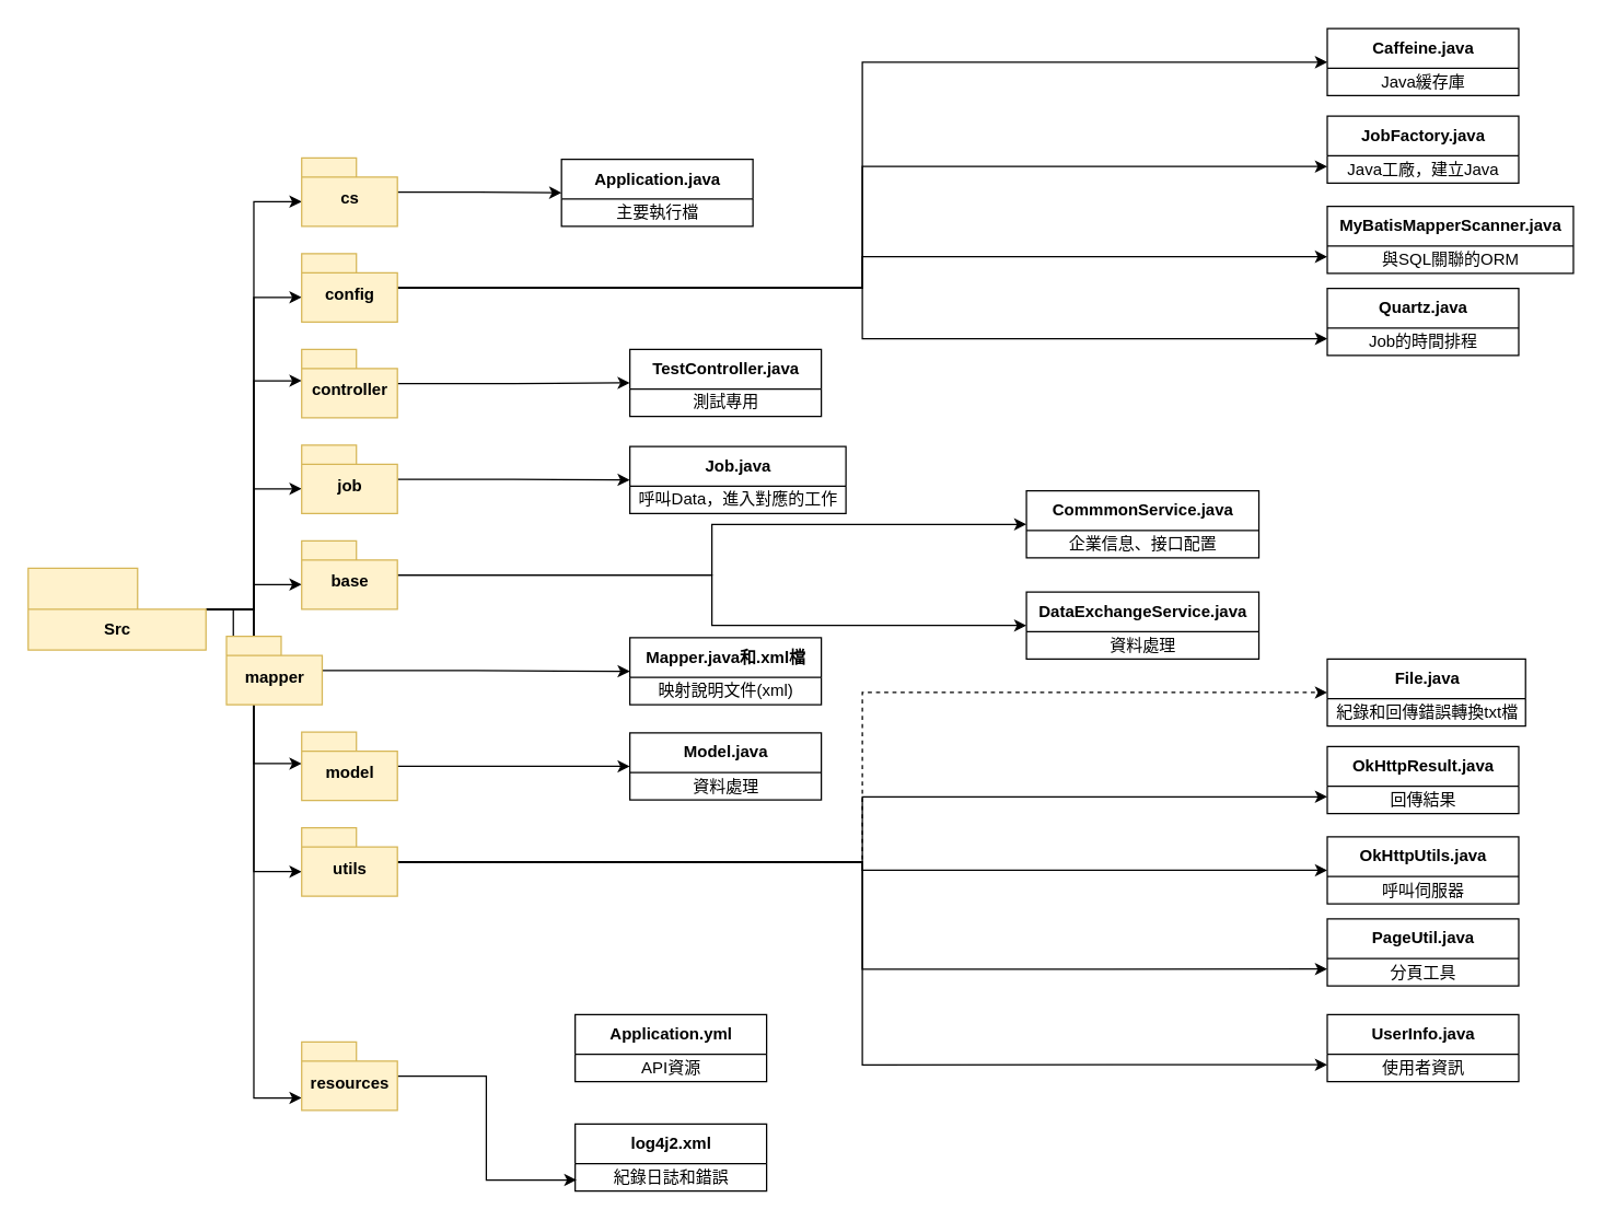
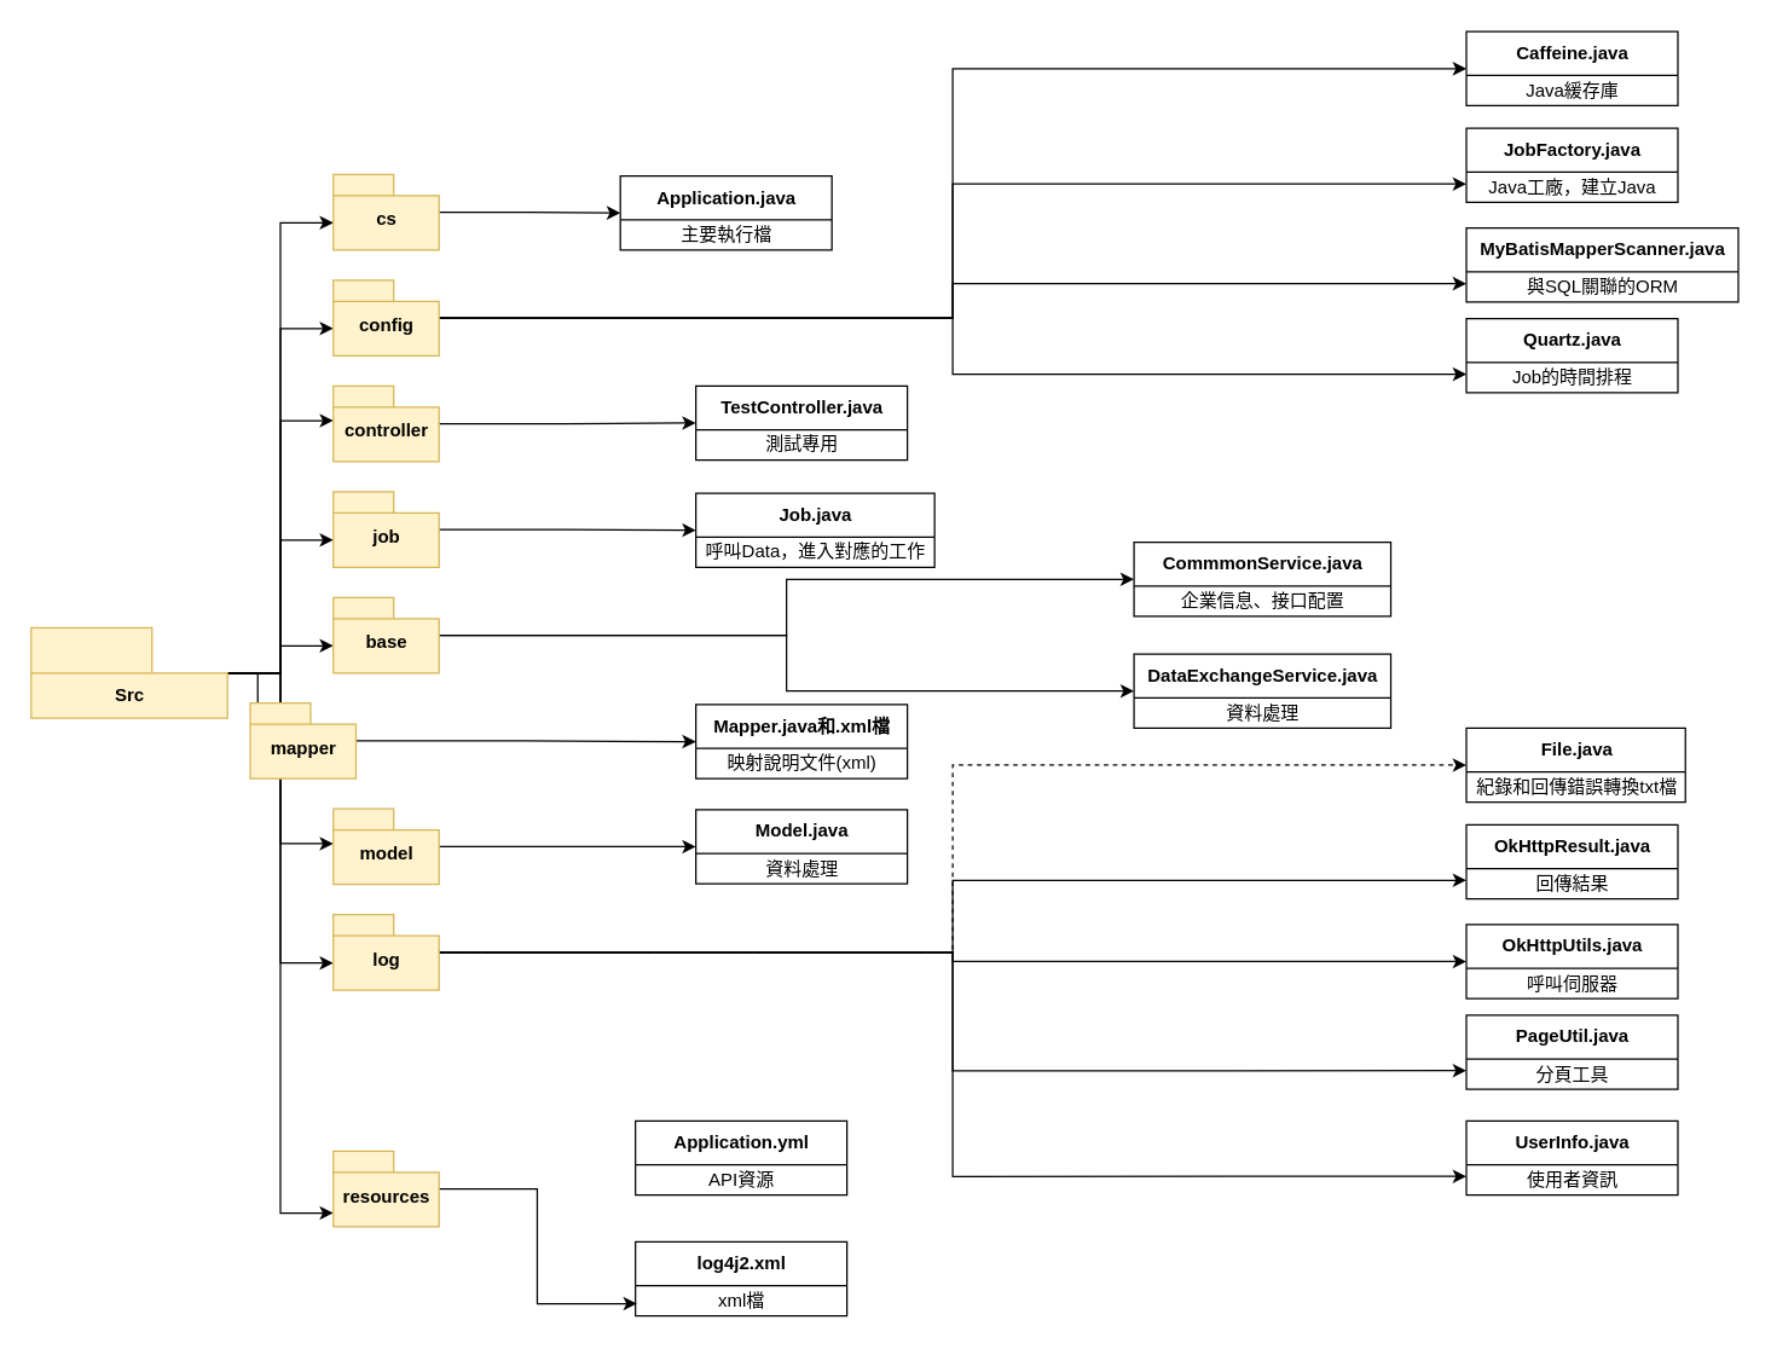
  <mxCell id="0" />
  <mxCell id="1" parent="0" />
  <mxCell id="2" style="edgeStyle=orthogonalEdgeStyle;rounded=0;orthogonalLoop=1;jettySize=auto;html=1;entryX=0;entryY=0;entryDx=0;entryDy=23;entryPerimeter=0;" edge="1" parent="1" source="11" target="27"><mxGeometry relative="1" as="geometry" /></mxCell>
  <mxCell id="3" style="edgeStyle=orthogonalEdgeStyle;rounded=0;orthogonalLoop=1;jettySize=auto;html=1;entryX=0;entryY=0;entryDx=0;entryDy=23;entryPerimeter=0;" edge="1" parent="1" source="11" target="29"><mxGeometry relative="1" as="geometry" /></mxCell>
  <mxCell id="4" style="edgeStyle=orthogonalEdgeStyle;rounded=0;orthogonalLoop=1;jettySize=auto;html=1;entryX=0;entryY=0;entryDx=0;entryDy=32;entryPerimeter=0;" edge="1" parent="1" source="11" target="25"><mxGeometry relative="1" as="geometry" /></mxCell>
  <mxCell id="5" style="edgeStyle=orthogonalEdgeStyle;rounded=0;orthogonalLoop=1;jettySize=auto;html=1;entryX=0;entryY=0;entryDx=0;entryDy=32;entryPerimeter=0;" edge="1" parent="1" source="11" target="22"><mxGeometry relative="1" as="geometry" /></mxCell>
  <mxCell id="6" style="edgeStyle=orthogonalEdgeStyle;rounded=0;orthogonalLoop=1;jettySize=auto;html=1;entryX=0;entryY=0;entryDx=0;entryDy=23;entryPerimeter=0;" edge="1" parent="1" source="11" target="20"><mxGeometry relative="1" as="geometry" /></mxCell>
  <mxCell id="7" style="edgeStyle=orthogonalEdgeStyle;rounded=0;orthogonalLoop=1;jettySize=auto;html=1;entryX=0;entryY=0;entryDx=0;entryDy=32;entryPerimeter=0;" edge="1" parent="1" source="11" target="18"><mxGeometry relative="1" as="geometry" /></mxCell>
  <mxCell id="8" style="edgeStyle=orthogonalEdgeStyle;rounded=0;orthogonalLoop=1;jettySize=auto;html=1;entryX=0;entryY=0;entryDx=0;entryDy=32;entryPerimeter=0;" edge="1" parent="1" source="11" target="13"><mxGeometry relative="1" as="geometry" /></mxCell>
  <mxCell id="9" style="edgeStyle=orthogonalEdgeStyle;rounded=0;orthogonalLoop=1;jettySize=auto;html=1;entryX=0;entryY=0;entryDx=0;entryDy=32;entryPerimeter=0;" edge="1" parent="1" source="11" target="35"><mxGeometry relative="1" as="geometry" /></mxCell>
  <mxCell id="10" style="edgeStyle=orthogonalEdgeStyle;rounded=0;orthogonalLoop=1;jettySize=auto;html=1;entryX=0;entryY=0;entryDx=0;entryDy=41;entryPerimeter=0;" edge="1" parent="1" source="11" target="69"><mxGeometry relative="1" as="geometry" /></mxCell>
  <mxCell id="11" value="Src" style="shape=folder;fontStyle=1;tabWidth=80;tabHeight=30;tabPosition=left;html=1;boundedLbl=1;fillColor=#fff2cc;strokeColor=#d6b656;" vertex="1" parent="1"><mxGeometry x="20" y="415" width="130" height="60" as="geometry" /></mxCell>
  <mxCell id="12" style="edgeStyle=orthogonalEdgeStyle;rounded=0;orthogonalLoop=1;jettySize=auto;html=1;entryX=0;entryY=0.5;entryDx=0;entryDy=0;" edge="1" parent="1" source="13" target="36"><mxGeometry relative="1" as="geometry"><mxPoint x="350" y="25" as="targetPoint" /></mxGeometry></mxCell>
  <mxCell id="13" value="cs" style="shape=folder;fontStyle=1;spacingTop=10;tabWidth=40;tabHeight=14;tabPosition=left;html=1;fillColor=#fff2cc;strokeColor=#d6b656;" vertex="1" parent="1"><mxGeometry x="220" y="115" width="70" height="50" as="geometry" /></mxCell>
  <mxCell id="14" style="edgeStyle=orthogonalEdgeStyle;rounded=0;orthogonalLoop=1;jettySize=auto;html=1;entryX=0;entryY=0.5;entryDx=0;entryDy=0;" edge="1" parent="1" source="18" target="38"><mxGeometry relative="1" as="geometry" /></mxCell>
  <mxCell id="15" style="edgeStyle=orthogonalEdgeStyle;rounded=0;orthogonalLoop=1;jettySize=auto;html=1;entryX=0;entryY=0.75;entryDx=0;entryDy=0;" edge="1" parent="1" source="18" target="40"><mxGeometry relative="1" as="geometry" /></mxCell>
  <mxCell id="16" style="edgeStyle=orthogonalEdgeStyle;rounded=0;orthogonalLoop=1;jettySize=auto;html=1;entryX=0;entryY=0.75;entryDx=0;entryDy=0;" edge="1" parent="1" source="18" target="42"><mxGeometry relative="1" as="geometry" /></mxCell>
  <mxCell id="17" style="edgeStyle=orthogonalEdgeStyle;rounded=0;orthogonalLoop=1;jettySize=auto;html=1;entryX=0;entryY=0.75;entryDx=0;entryDy=0;" edge="1" parent="1" source="18" target="44"><mxGeometry relative="1" as="geometry" /></mxCell>
  <mxCell id="18" value="config" style="shape=folder;fontStyle=1;spacingTop=10;tabWidth=40;tabHeight=14;tabPosition=left;html=1;fillColor=#fff2cc;strokeColor=#d6b656;" vertex="1" parent="1"><mxGeometry x="220" y="185" width="70" height="50" as="geometry" /></mxCell>
  <mxCell id="19" style="edgeStyle=orthogonalEdgeStyle;rounded=0;orthogonalLoop=1;jettySize=auto;html=1;entryX=0;entryY=0.5;entryDx=0;entryDy=0;" edge="1" parent="1" source="20" target="60"><mxGeometry relative="1" as="geometry" /></mxCell>
  <mxCell id="20" value="controller" style="shape=folder;fontStyle=1;spacingTop=10;tabWidth=40;tabHeight=14;tabPosition=left;html=1;fillColor=#fff2cc;strokeColor=#d6b656;" vertex="1" parent="1"><mxGeometry x="220" y="255" width="70" height="50" as="geometry" /></mxCell>
  <mxCell id="21" style="edgeStyle=orthogonalEdgeStyle;rounded=0;orthogonalLoop=1;jettySize=auto;html=1;entryX=0;entryY=0.5;entryDx=0;entryDy=0;" edge="1" parent="1" source="22" target="64"><mxGeometry relative="1" as="geometry" /></mxCell>
  <mxCell id="22" value="job" style="shape=folder;fontStyle=1;spacingTop=10;tabWidth=40;tabHeight=14;tabPosition=left;html=1;fillColor=#fff2cc;strokeColor=#d6b656;" vertex="1" parent="1"><mxGeometry x="220" y="325" width="70" height="50" as="geometry" /></mxCell>
  <mxCell id="23" style="edgeStyle=orthogonalEdgeStyle;rounded=0;orthogonalLoop=1;jettySize=auto;html=1;entryX=0;entryY=0.5;entryDx=0;entryDy=0;" edge="1" parent="1" source="25" target="46"><mxGeometry relative="1" as="geometry" /></mxCell>
  <mxCell id="24" style="edgeStyle=orthogonalEdgeStyle;rounded=0;orthogonalLoop=1;jettySize=auto;html=1;entryX=0;entryY=0.5;entryDx=0;entryDy=0;" edge="1" parent="1" source="25" target="48"><mxGeometry relative="1" as="geometry" /></mxCell>
  <mxCell id="25" value="base" style="shape=folder;fontStyle=1;spacingTop=10;tabWidth=40;tabHeight=14;tabPosition=left;html=1;fillColor=#fff2cc;strokeColor=#d6b656;" vertex="1" parent="1"><mxGeometry x="220" y="395" width="70" height="50" as="geometry" /></mxCell>
  <mxCell id="26" style="edgeStyle=orthogonalEdgeStyle;rounded=0;orthogonalLoop=1;jettySize=auto;html=1;entryX=0;entryY=0.5;entryDx=0;entryDy=0;" edge="1" parent="1" source="27" target="66"><mxGeometry relative="1" as="geometry" /></mxCell>
  <mxCell id="27" value="mapper" style="shape=folder;fontStyle=1;spacingTop=10;tabWidth=40;tabHeight=14;tabPosition=left;html=1;fillColor=#fff2cc;strokeColor=#d6b656;" vertex="1" parent="1"><mxGeometry x="165" y="465" width="70" height="50" as="geometry" /></mxCell>
  <mxCell id="28" style="edgeStyle=orthogonalEdgeStyle;rounded=0;orthogonalLoop=1;jettySize=auto;html=1;entryX=0;entryY=0.5;entryDx=0;entryDy=0;" edge="1" parent="1" source="29" target="62"><mxGeometry relative="1" as="geometry" /></mxCell>
  <mxCell id="29" value="model" style="shape=folder;fontStyle=1;spacingTop=10;tabWidth=40;tabHeight=14;tabPosition=left;html=1;fillColor=#fff2cc;strokeColor=#d6b656;" vertex="1" parent="1"><mxGeometry x="220" y="535" width="70" height="50" as="geometry" /></mxCell>
  <mxCell id="30" style="edgeStyle=orthogonalEdgeStyle;rounded=0;orthogonalLoop=1;jettySize=auto;html=1;entryX=0;entryY=0.5;entryDx=0;entryDy=0;dashed=1;" edge="1" parent="1" source="35" target="50"><mxGeometry relative="1" as="geometry" /></mxCell>
  <mxCell id="31" style="edgeStyle=orthogonalEdgeStyle;rounded=0;orthogonalLoop=1;jettySize=auto;html=1;entryX=0;entryY=0.75;entryDx=0;entryDy=0;" edge="1" parent="1" source="35" target="52"><mxGeometry relative="1" as="geometry" /></mxCell>
  <mxCell id="32" style="edgeStyle=orthogonalEdgeStyle;rounded=0;orthogonalLoop=1;jettySize=auto;html=1;entryX=0;entryY=0.5;entryDx=0;entryDy=0;" edge="1" parent="1" source="35" target="54"><mxGeometry relative="1" as="geometry" /></mxCell>
  <mxCell id="33" style="edgeStyle=orthogonalEdgeStyle;rounded=0;orthogonalLoop=1;jettySize=auto;html=1;entryX=0;entryY=0.75;entryDx=0;entryDy=0;" edge="1" parent="1" source="35" target="56"><mxGeometry relative="1" as="geometry" /></mxCell>
  <mxCell id="34" style="edgeStyle=orthogonalEdgeStyle;rounded=0;orthogonalLoop=1;jettySize=auto;html=1;entryX=0;entryY=0.75;entryDx=0;entryDy=0;" edge="1" parent="1" source="35" target="58"><mxGeometry relative="1" as="geometry" /></mxCell>
- <mxCell id="35" value="utils" style="shape=folder;fontStyle=1;spacingTop=10;tabWidth=40;tabHeight=14;tabPosition=left;html=1;fillColor=#fff2cc;strokeColor=#d6b656;" vertex="1" parent="1"><mxGeometry x="220" y="605" width="70" height="50" as="geometry" /></mxCell>
+ <mxCell id="35" value="log" style="shape=folder;fontStyle=1;spacingTop=10;tabWidth=40;tabHeight=14;tabPosition=left;html=1;fillColor=#fff2cc;strokeColor=#d6b656;" vertex="1" parent="1"><mxGeometry x="220" y="605" width="70" height="50" as="geometry" /></mxCell>
  <mxCell id="36" value="Application.java" style="swimlane;fontStyle=1;align=center;verticalAlign=middle;childLayout=stackLayout;horizontal=1;startSize=29;horizontalStack=0;resizeParent=1;resizeParentMax=0;resizeLast=0;collapsible=0;marginBottom=0;html=1;" vertex="1" parent="1"><mxGeometry x="410" y="116" width="140" height="49" as="geometry" /></mxCell>
  <mxCell id="37" value="主要執行檔" style="text;html=1;align=center;verticalAlign=middle;resizable=0;points=[];autosize=1;strokeColor=none;" vertex="1" parent="36"><mxGeometry y="29" width="140" height="20" as="geometry" /></mxCell>
  <mxCell id="38" value="Caffeine.java" style="swimlane;fontStyle=1;align=center;verticalAlign=middle;childLayout=stackLayout;horizontal=1;startSize=29;horizontalStack=0;resizeParent=1;resizeParentMax=0;resizeLast=0;collapsible=0;marginBottom=0;html=1;" vertex="1" parent="1"><mxGeometry x="970" y="20.5" width="140" height="49" as="geometry" /></mxCell>
  <mxCell id="39" value="Java緩存庫" style="text;html=1;align=center;verticalAlign=middle;resizable=0;points=[];autosize=1;strokeColor=none;" vertex="1" parent="38"><mxGeometry y="29" width="140" height="20" as="geometry" /></mxCell>
  <mxCell id="40" value="JobFactory.java" style="swimlane;fontStyle=1;align=center;verticalAlign=middle;childLayout=stackLayout;horizontal=1;startSize=29;horizontalStack=0;resizeParent=1;resizeParentMax=0;resizeLast=0;collapsible=0;marginBottom=0;html=1;" vertex="1" parent="1"><mxGeometry x="970" y="84.5" width="140" height="49" as="geometry" /></mxCell>
  <mxCell id="41" value="Java工廠，建立Java" style="text;html=1;align=center;verticalAlign=middle;resizable=0;points=[];autosize=1;strokeColor=none;" vertex="1" parent="40"><mxGeometry y="29" width="140" height="20" as="geometry" /></mxCell>
  <mxCell id="42" value="MyBatisMapperScanner.java" style="swimlane;fontStyle=1;align=center;verticalAlign=middle;childLayout=stackLayout;horizontal=1;startSize=29;horizontalStack=0;resizeParent=1;resizeParentMax=0;resizeLast=0;collapsible=0;marginBottom=0;html=1;" vertex="1" parent="1"><mxGeometry x="970" y="150.5" width="180" height="49" as="geometry" /></mxCell>
  <mxCell id="43" value="與SQL關聯的ORM" style="text;html=1;align=center;verticalAlign=middle;resizable=0;points=[];autosize=1;strokeColor=none;" vertex="1" parent="42"><mxGeometry y="29" width="180" height="20" as="geometry" /></mxCell>
  <mxCell id="44" value="Quartz.java" style="swimlane;fontStyle=1;align=center;verticalAlign=middle;childLayout=stackLayout;horizontal=1;startSize=29;horizontalStack=0;resizeParent=1;resizeParentMax=0;resizeLast=0;collapsible=0;marginBottom=0;html=1;" vertex="1" parent="1"><mxGeometry x="970" y="210.5" width="140" height="49" as="geometry" /></mxCell>
  <mxCell id="45" value="Job的時間排程" style="text;html=1;align=center;verticalAlign=middle;resizable=0;points=[];autosize=1;strokeColor=none;" vertex="1" parent="44"><mxGeometry y="29" width="140" height="20" as="geometry" /></mxCell>
  <mxCell id="46" value="CommmonService.java" style="swimlane;fontStyle=1;align=center;verticalAlign=middle;childLayout=stackLayout;horizontal=1;startSize=29;horizontalStack=0;resizeParent=1;resizeParentMax=0;resizeLast=0;collapsible=0;marginBottom=0;html=1;" vertex="1" parent="1"><mxGeometry x="750" y="358.5" width="170" height="49" as="geometry" /></mxCell>
  <mxCell id="47" value="企業信息、接口配置" style="text;html=1;align=center;verticalAlign=middle;resizable=0;points=[];autosize=1;strokeColor=none;" vertex="1" parent="46"><mxGeometry y="29" width="170" height="20" as="geometry" /></mxCell>
  <mxCell id="48" value="DataExchangeService.java" style="swimlane;fontStyle=1;align=center;verticalAlign=middle;childLayout=stackLayout;horizontal=1;startSize=29;horizontalStack=0;resizeParent=1;resizeParentMax=0;resizeLast=0;collapsible=0;marginBottom=0;html=1;" vertex="1" parent="1"><mxGeometry x="750" y="432.5" width="170" height="49" as="geometry" /></mxCell>
  <mxCell id="49" value="資料處理" style="text;html=1;align=center;verticalAlign=middle;resizable=0;points=[];autosize=1;strokeColor=none;" vertex="1" parent="48"><mxGeometry y="29" width="170" height="20" as="geometry" /></mxCell>
  <mxCell id="50" value="File.java" style="swimlane;fontStyle=1;align=center;verticalAlign=middle;childLayout=stackLayout;horizontal=1;startSize=29;horizontalStack=0;resizeParent=1;resizeParentMax=0;resizeLast=0;collapsible=0;marginBottom=0;html=1;" vertex="1" parent="1"><mxGeometry x="970" y="481.5" width="145" height="49" as="geometry" /></mxCell>
  <mxCell id="51" value="紀錄和回傳錯誤轉換txt檔" style="text;html=1;align=center;verticalAlign=middle;resizable=0;points=[];autosize=1;strokeColor=none;" vertex="1" parent="50"><mxGeometry y="29" width="145" height="20" as="geometry" /></mxCell>
  <mxCell id="52" value="OkHttpResult.java" style="swimlane;fontStyle=1;align=center;verticalAlign=middle;childLayout=stackLayout;horizontal=1;startSize=29;horizontalStack=0;resizeParent=1;resizeParentMax=0;resizeLast=0;collapsible=0;marginBottom=0;html=1;" vertex="1" parent="1"><mxGeometry x="970" y="545.5" width="140" height="49" as="geometry" /></mxCell>
  <mxCell id="53" value="回傳結果" style="text;html=1;align=center;verticalAlign=middle;resizable=0;points=[];autosize=1;strokeColor=none;" vertex="1" parent="52"><mxGeometry y="29" width="140" height="20" as="geometry" /></mxCell>
  <mxCell id="54" value="OkHttpUtils.java" style="swimlane;fontStyle=1;align=center;verticalAlign=middle;childLayout=stackLayout;horizontal=1;startSize=29;horizontalStack=0;resizeParent=1;resizeParentMax=0;resizeLast=0;collapsible=0;marginBottom=0;html=1;" vertex="1" parent="1"><mxGeometry x="970" y="611.5" width="140" height="49" as="geometry" /></mxCell>
  <mxCell id="55" value="呼叫伺服器" style="text;html=1;align=center;verticalAlign=middle;resizable=0;points=[];autosize=1;strokeColor=none;" vertex="1" parent="54"><mxGeometry y="29" width="140" height="20" as="geometry" /></mxCell>
  <mxCell id="56" value="PageUtil.java" style="swimlane;fontStyle=1;align=center;verticalAlign=middle;childLayout=stackLayout;horizontal=1;startSize=29;horizontalStack=0;resizeParent=1;resizeParentMax=0;resizeLast=0;collapsible=0;marginBottom=0;html=1;" vertex="1" parent="1"><mxGeometry x="970" y="671.5" width="140" height="49" as="geometry" /></mxCell>
  <mxCell id="57" value="分頁工具" style="text;html=1;align=center;verticalAlign=middle;resizable=0;points=[];autosize=1;strokeColor=none;" vertex="1" parent="56"><mxGeometry y="29" width="140" height="20" as="geometry" /></mxCell>
  <mxCell id="58" value="UserInfo.java" style="swimlane;fontStyle=1;align=center;verticalAlign=middle;childLayout=stackLayout;horizontal=1;startSize=29;horizontalStack=0;resizeParent=1;resizeParentMax=0;resizeLast=0;collapsible=0;marginBottom=0;html=1;" vertex="1" parent="1"><mxGeometry x="970" y="741.5" width="140" height="49" as="geometry" /></mxCell>
  <mxCell id="59" value="使用者資訊" style="text;html=1;align=center;verticalAlign=middle;resizable=0;points=[];autosize=1;strokeColor=none;" vertex="1" parent="58"><mxGeometry y="29" width="140" height="20" as="geometry" /></mxCell>
  <mxCell id="60" value="TestController.java" style="swimlane;fontStyle=1;align=center;verticalAlign=middle;childLayout=stackLayout;horizontal=1;startSize=29;horizontalStack=0;resizeParent=1;resizeParentMax=0;resizeLast=0;collapsible=0;marginBottom=0;html=1;" vertex="1" parent="1"><mxGeometry x="460" y="255" width="140" height="49" as="geometry" /></mxCell>
  <mxCell id="61" value="測試專用" style="text;html=1;align=center;verticalAlign=middle;resizable=0;points=[];autosize=1;strokeColor=none;" vertex="1" parent="60"><mxGeometry y="29" width="140" height="20" as="geometry" /></mxCell>
  <mxCell id="62" value="Model.java" style="swimlane;fontStyle=1;align=center;verticalAlign=middle;childLayout=stackLayout;horizontal=1;startSize=29;horizontalStack=0;resizeParent=1;resizeParentMax=0;resizeLast=0;collapsible=0;marginBottom=0;html=1;" vertex="1" parent="1"><mxGeometry x="460" y="535.5" width="140" height="49" as="geometry" /></mxCell>
  <mxCell id="63" value="資料處理" style="text;html=1;align=center;verticalAlign=middle;resizable=0;points=[];autosize=1;strokeColor=none;" vertex="1" parent="62"><mxGeometry y="29" width="140" height="20" as="geometry" /></mxCell>
  <mxCell id="64" value="Job.java" style="swimlane;fontStyle=1;align=center;verticalAlign=middle;childLayout=stackLayout;horizontal=1;startSize=29;horizontalStack=0;resizeParent=1;resizeParentMax=0;resizeLast=0;collapsible=0;marginBottom=0;html=1;" vertex="1" parent="1"><mxGeometry x="460" y="326" width="158" height="49" as="geometry" /></mxCell>
  <mxCell id="65" value="呼叫Data，進入對應的工作" style="text;html=1;align=center;verticalAlign=middle;resizable=0;points=[];autosize=1;strokeColor=none;" vertex="1" parent="64"><mxGeometry y="29" width="158" height="20" as="geometry" /></mxCell>
  <mxCell id="66" value="Mapper.java和.xml檔" style="swimlane;fontStyle=1;align=center;verticalAlign=middle;childLayout=stackLayout;horizontal=1;startSize=29;horizontalStack=0;resizeParent=1;resizeParentMax=0;resizeLast=0;collapsible=0;marginBottom=0;html=1;" vertex="1" parent="1"><mxGeometry x="460" y="466" width="140" height="49" as="geometry" /></mxCell>
  <mxCell id="67" value="映射說明文件(xml)" style="text;html=1;align=center;verticalAlign=middle;resizable=0;points=[];autosize=1;strokeColor=none;" vertex="1" parent="66"><mxGeometry y="29" width="140" height="20" as="geometry" /></mxCell>
  <mxCell id="68" style="edgeStyle=orthogonalEdgeStyle;rounded=0;orthogonalLoop=1;jettySize=auto;html=1;entryX=0.007;entryY=0.6;entryDx=0;entryDy=0;entryPerimeter=0;" edge="1" parent="1" source="69" target="73"><mxGeometry relative="1" as="geometry" /></mxCell>
  <mxCell id="69" value="resources" style="shape=folder;fontStyle=1;spacingTop=10;tabWidth=40;tabHeight=14;tabPosition=left;html=1;fillColor=#fff2cc;strokeColor=#d6b656;" vertex="1" parent="1"><mxGeometry x="220" y="761.5" width="70" height="50" as="geometry" /></mxCell>
  <mxCell id="70" value="Application.yml" style="swimlane;fontStyle=1;align=center;verticalAlign=middle;childLayout=stackLayout;horizontal=1;startSize=29;horizontalStack=0;resizeParent=1;resizeParentMax=0;resizeLast=0;collapsible=0;marginBottom=0;html=1;" vertex="1" parent="1"><mxGeometry x="420" y="741.5" width="140" height="49" as="geometry" /></mxCell>
  <mxCell id="71" value="API資源" style="text;html=1;align=center;verticalAlign=middle;resizable=0;points=[];autosize=1;strokeColor=none;" vertex="1" parent="70"><mxGeometry y="29" width="140" height="20" as="geometry" /></mxCell>
  <mxCell id="72" value="log4j2.xml" style="swimlane;fontStyle=1;align=center;verticalAlign=middle;childLayout=stackLayout;horizontal=1;startSize=29;horizontalStack=0;resizeParent=1;resizeParentMax=0;resizeLast=0;collapsible=0;marginBottom=0;html=1;" vertex="1" parent="1"><mxGeometry x="420" y="821.5" width="140" height="49" as="geometry" /></mxCell>
- <mxCell id="73" value="紀錄日誌和錯誤" style="text;html=1;align=center;verticalAlign=middle;resizable=0;points=[];autosize=1;strokeColor=none;" vertex="1" parent="72"><mxGeometry y="29" width="140" height="20" as="geometry" /></mxCell>
+ <mxCell id="73" value="xml檔" style="text;html=1;align=center;verticalAlign=middle;resizable=0;points=[];autosize=1;strokeColor=none;" vertex="1" parent="72"><mxGeometry y="29" width="140" height="20" as="geometry" /></mxCell>
